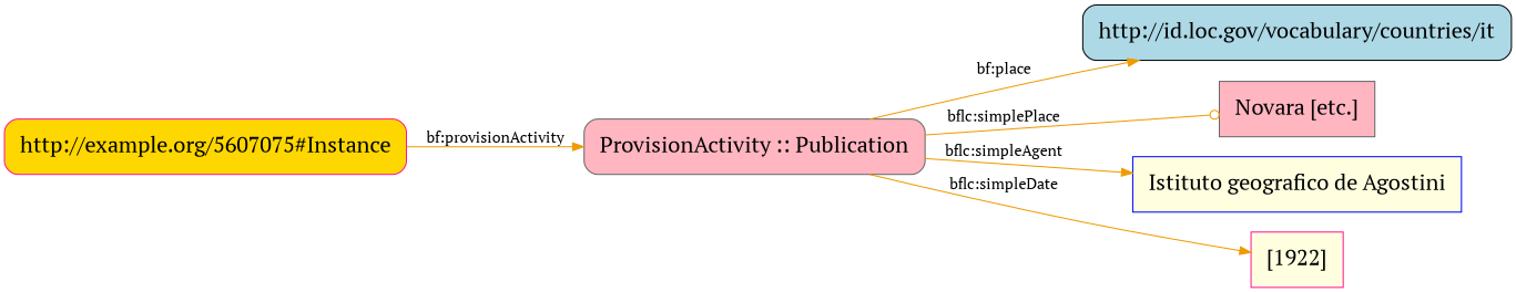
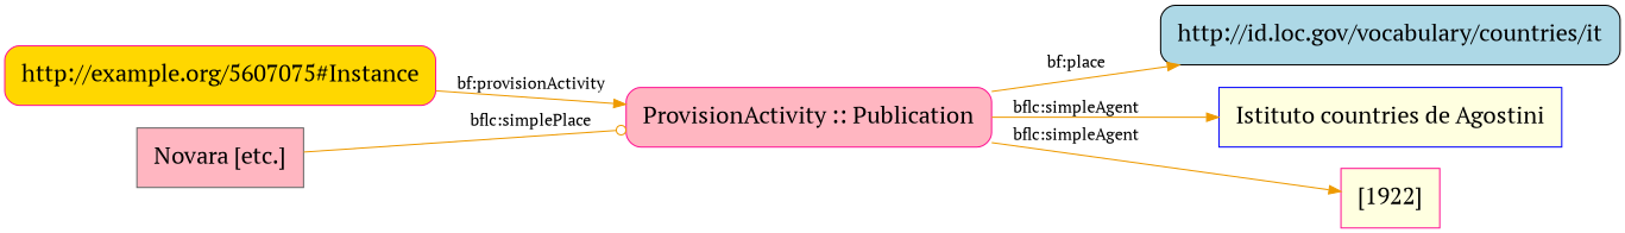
  digraph {
    fontname="PT Serif"
    rankdir=LR
    node [color=deeppink fillcolor=lightpink fontname="PT Serif" fontsize=20 margin="0.2,0.2" shape=Mrecord style=filled]
    edge [arrowhead=normal color=orange2 fontname="PT Serif"]
    n1 [fillcolor=gold label="http://example.org/5607075#Instance"]
-   n2 [color=gray40 label="ProvisionActivity :: Publication"]
+   n2 [label="ProvisionActivity :: Publication"]
    n3 [color=black fillcolor=lightblue label="http://id.loc.gov/vocabulary/countries/it"]
    n4 [color=gray40 label="Novara [etc.]" shape=box]
-   n5 [color=blue fillcolor=lightyellow label="Istituto geografico de Agostini" shape=box]
+   n5 [color=blue fillcolor=lightyellow label="Istituto countries de Agostini" shape=box]
    n6 [fillcolor=lightyellow label="[1922]" shape=box]
    n1 -> n2 [label="bf:provisionActivity"]
    n2 -> n3 [label="bf:place"]
-   n2 -> n4 [arrowhead=odot label="bflc:simplePlace"]
+   n4 -> n2 [arrowhead=odot label="bflc:simplePlace"]
    n2 -> n5 [label="bflc:simpleAgent"]
-   n2 -> n6 [label="bflc:simpleDate"]
+   n2 -> n6 [label="bflc:simpleAgent"]
  }
